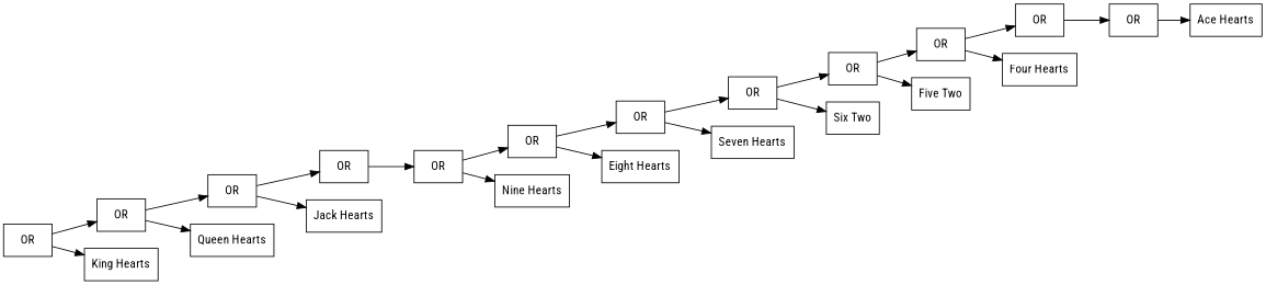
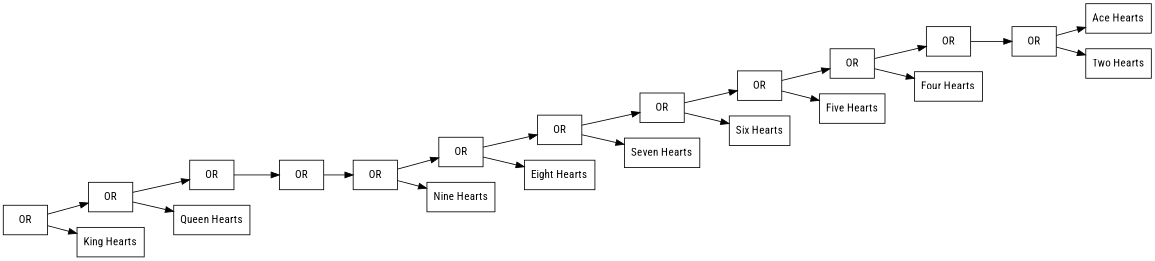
  digraph {
    fontname="Roboto Condensed"
    rankdir=LR
    splines=spline
    node [fontname="Roboto Condensed" shape=record]
    edge [fontname="Roboto Condensed"]
    n1 [label=OR]
    n2 [label=OR]
    n3 [label="King Hearts"]
    n4 [label=OR]
    n5 [label="Queen Hearts"]
    n6 [label=OR]
-   n7 [label="Jack Hearts"]
    n8 [label=OR]
    n9 [label=OR]
    n10 [label="Nine Hearts"]
    n11 [label=OR]
    n12 [label="Eight Hearts"]
    n13 [label=OR]
    n14 [label="Seven Hearts"]
    n15 [label=OR]
-   n16 [label="Six Two"]
+   n16 [label="Six Hearts"]
    n17 [label=OR]
-   n18 [label="Five Two"]
+   n18 [label="Five Hearts"]
    n19 [label=OR]
    n20 [label="Four Hearts"]
    n21 [label=OR]
    n22 [label="Ace Hearts"]
+   n23 [label="Two Hearts"]
    n1 -> n2
    n1 -> n3
    n2 -> n4
    n2 -> n5
    n4 -> n6
-   n4 -> n7
    n6 -> n8
    n8 -> n9
    n8 -> n10
    n9 -> n11
    n9 -> n12
    n11 -> n13
    n11 -> n14
    n13 -> n15
    n13 -> n16
    n15 -> n17
    n15 -> n18
    n17 -> n19
    n17 -> n20
    n19 -> n21
    n21 -> n22
+   n21 -> n23
  }
